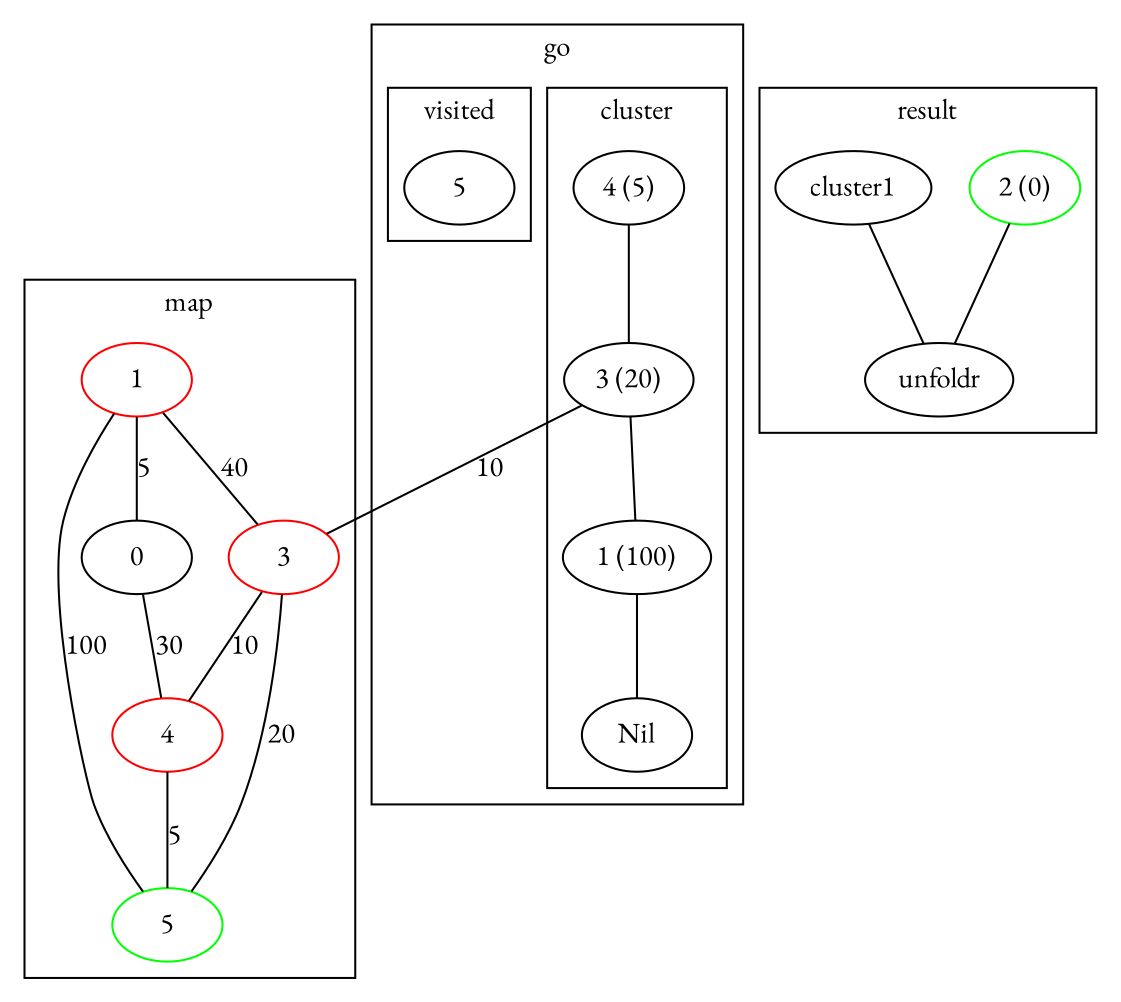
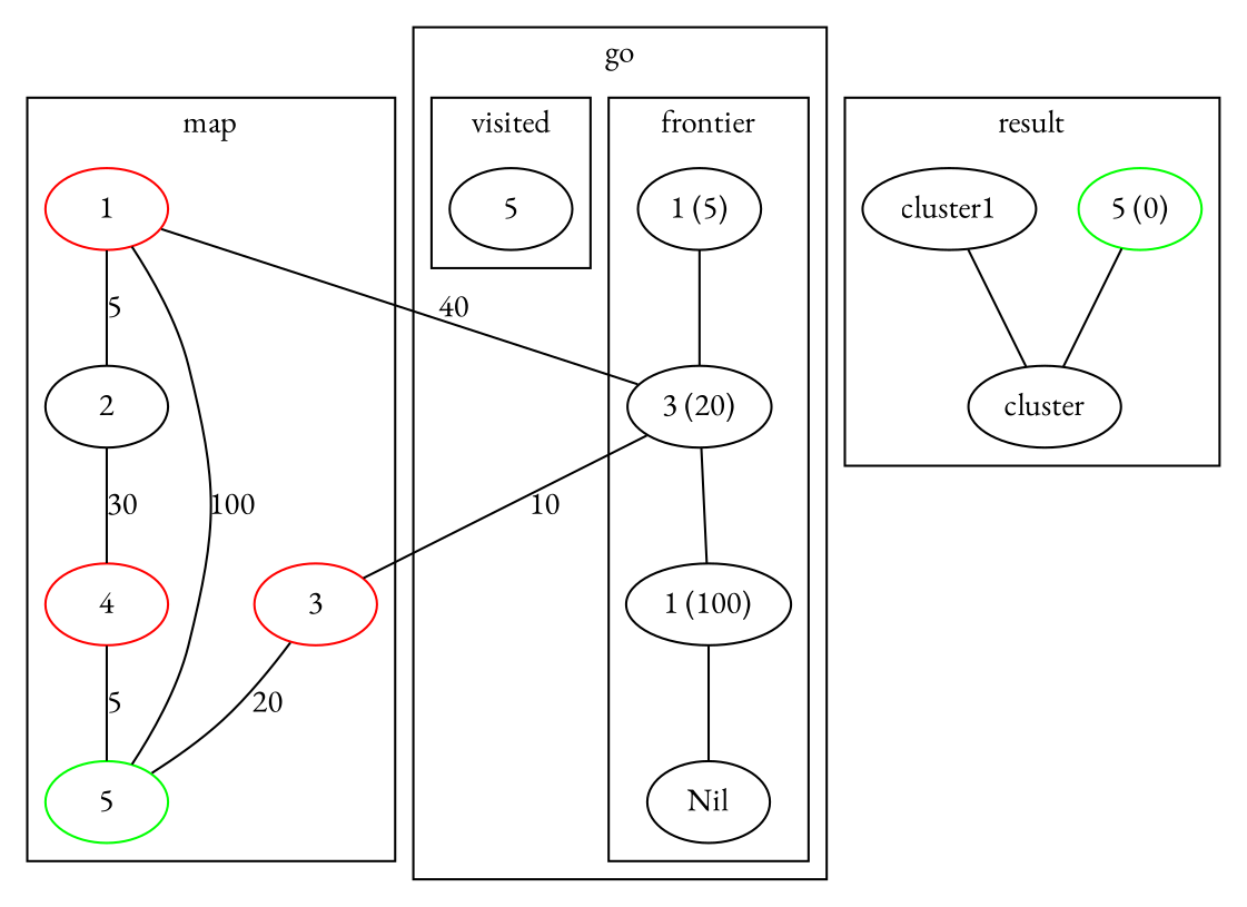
  graph {
    fontname="EB Garamond"
    node [fontname="EB Garamond"]
    edge [fontname="EB Garamond"]
    n1 [color=red label=1]
-   n2 [label=0]
+   n2 [label=2]
    n3 [color=red label=3]
    n4 [color=green label=5]
    n5 [color=red label=4]
-   n6 [label="4 (5)"]
+   n6 [label="1 (5)"]
    n7 [label="3 (20)"]
    n8 [label="1 (100)"]
    n9 [label=Nil]
    n10 [label=5]
-   n11 [color=green label="2 (0)"]
-   n12 [label=unfoldr]
+   n11 [color=green label="5 (0)"]
+   n12 [label=cluster]
    cluster1
    subgraph cluster_1 {
      label=map
      n1
      n2
      n3
      n4
      n5
    }
    subgraph cluster_2 {
      label=go
      subgraph cluster_3 {
-       label=cluster
+       label=frontier
        n6
        n7
        n8
        n9
      }
      subgraph cluster_4 {
        label=visited
        n10
      }
      subgraph cluster_5 {
        label="current location"
      }
      subgraph cluster_6 {
        label="new elements"
      }
    }
    subgraph cluster_7 {
      label=result
      n11
      n12
      cluster1
    }
    n1 -- n2 [label=5 weight=95]
-   n1 -- n3 [label=40 weight=60]
+   n1 -- n7 [label=40 weight=60]
    n1 -- n4 [label=100 weight=1]
    n2 -- n5 [label=30 weight=70]
    n3 -- n4 [label=20 weight=80]
-   n3 -- n5 [label=10 weight=90]
    n5 -- n4 [label=5 weight=95]
    n6 -- n7
    n7 -- n3 [label=10 weight=90]
    n7 -- n8
    n8 -- n9
    n11 -- n12
    cluster1 -- n12
  }
